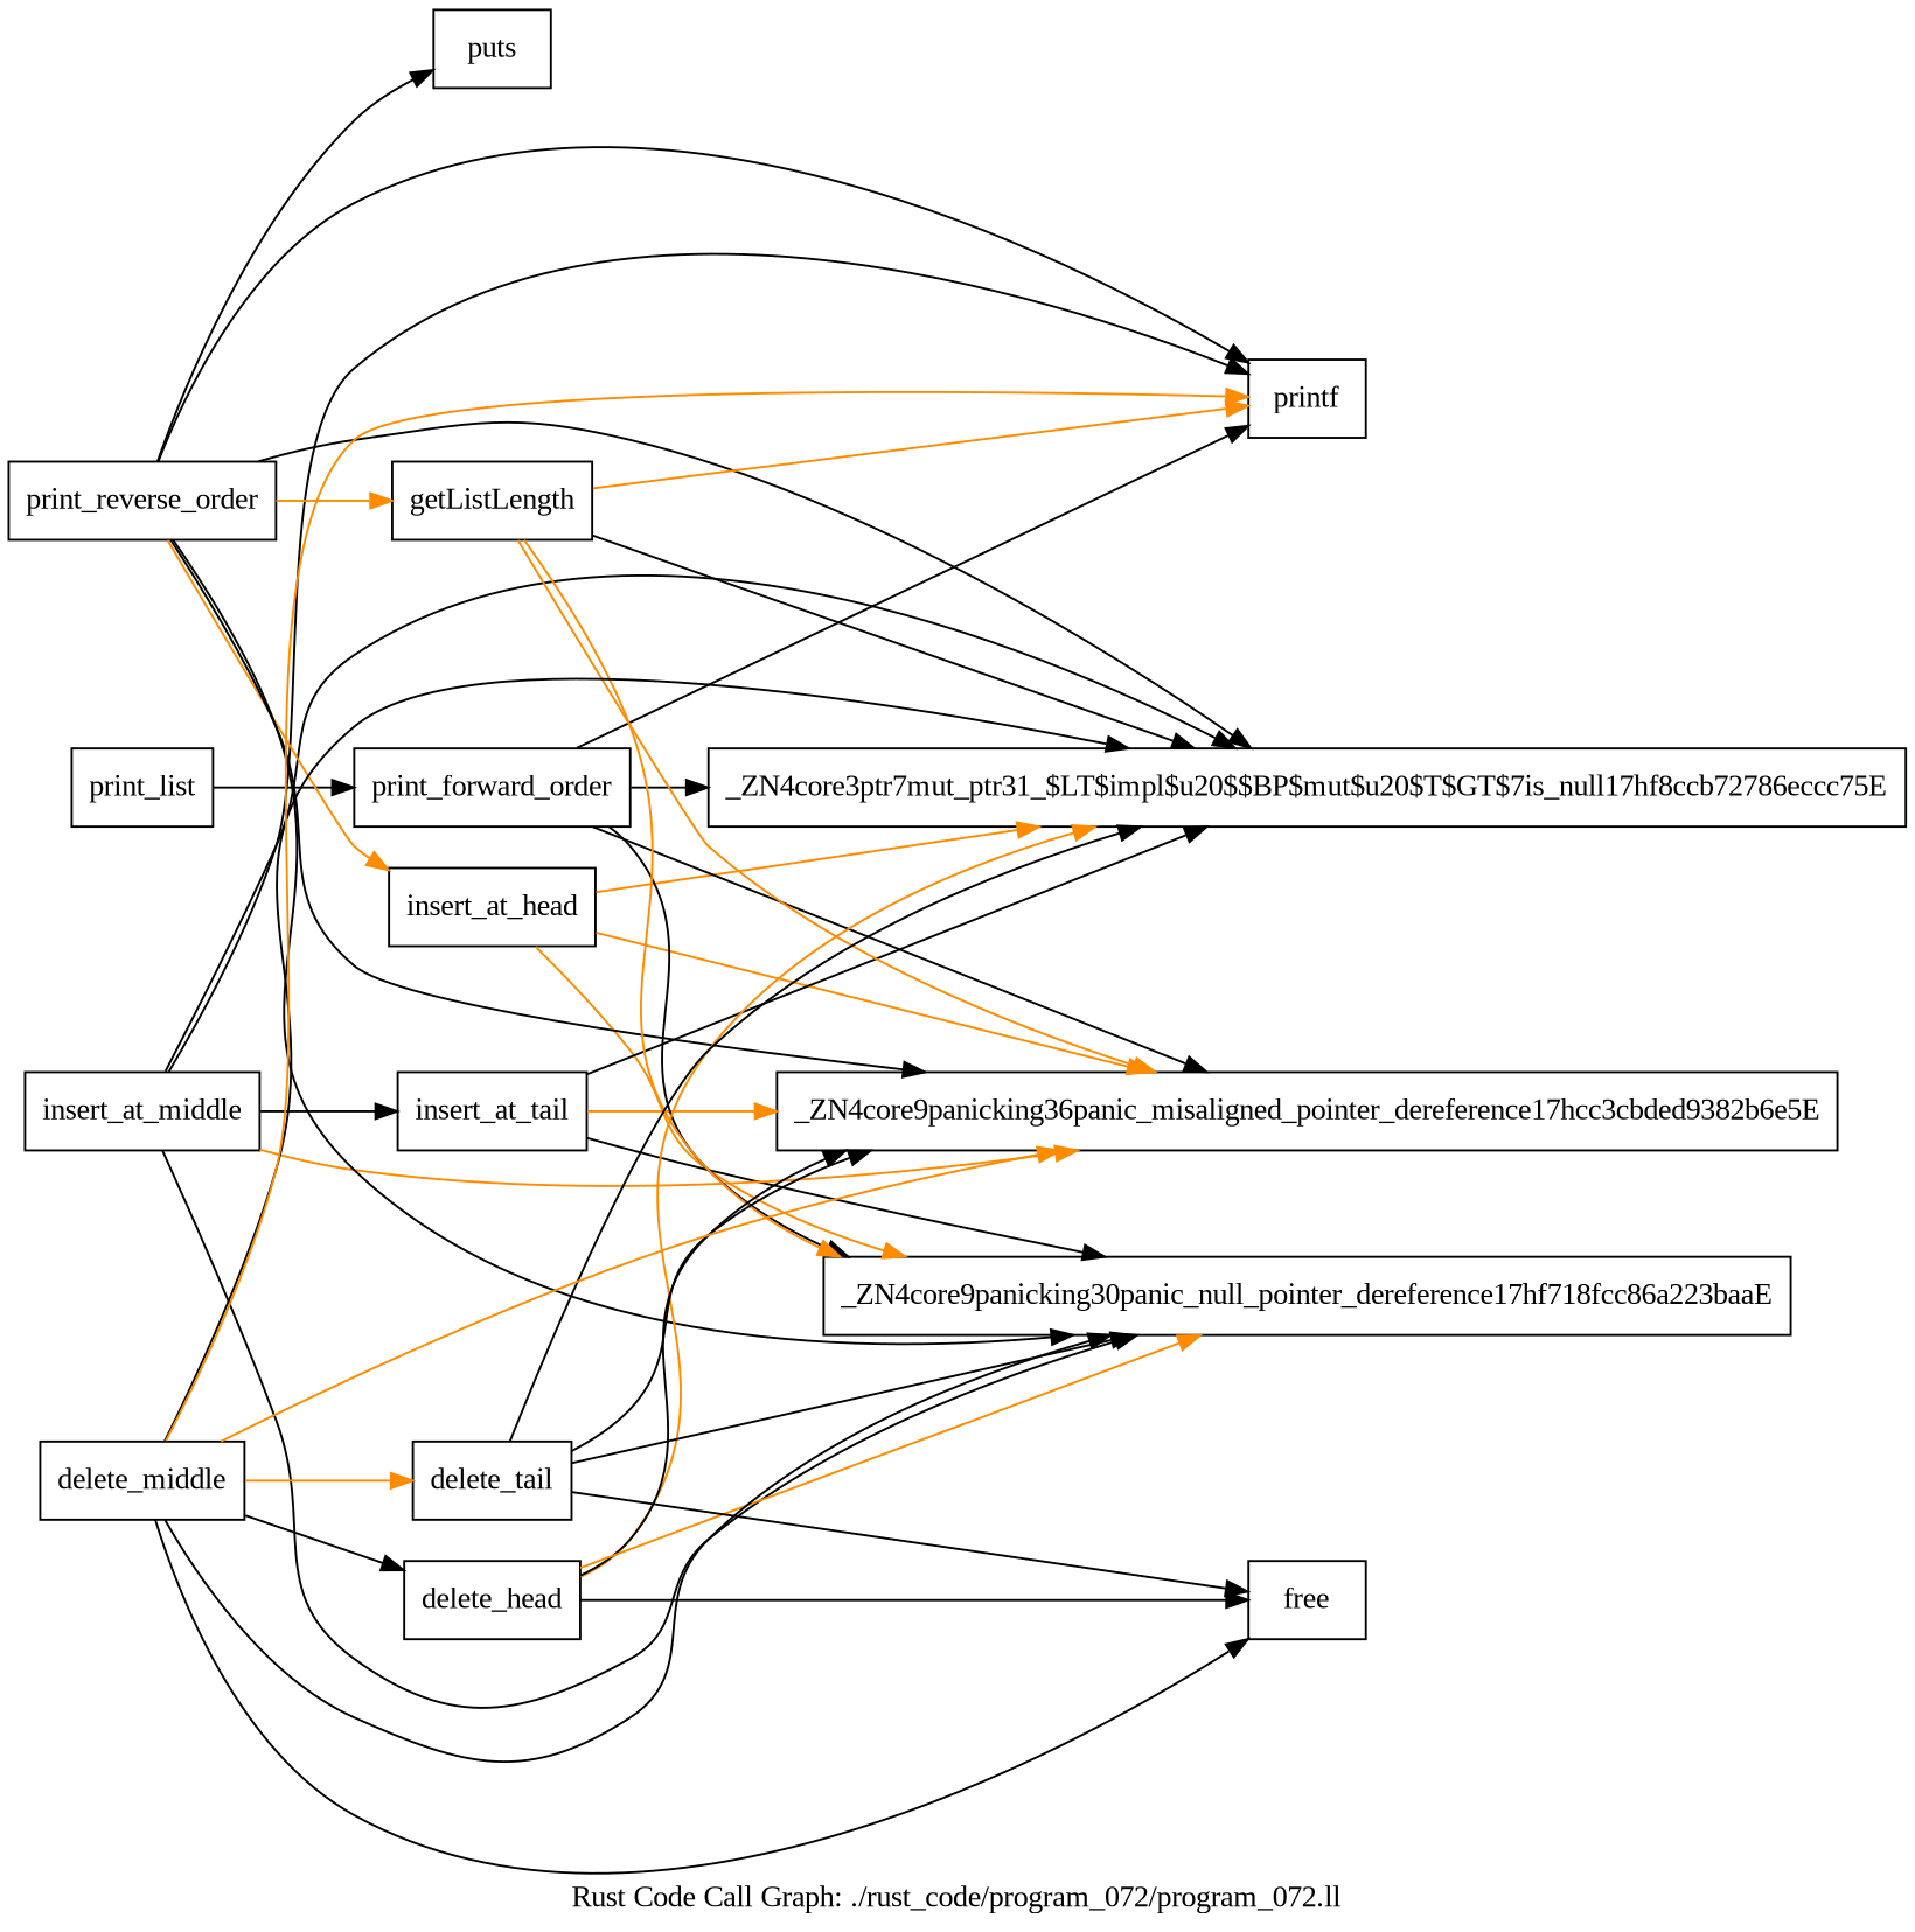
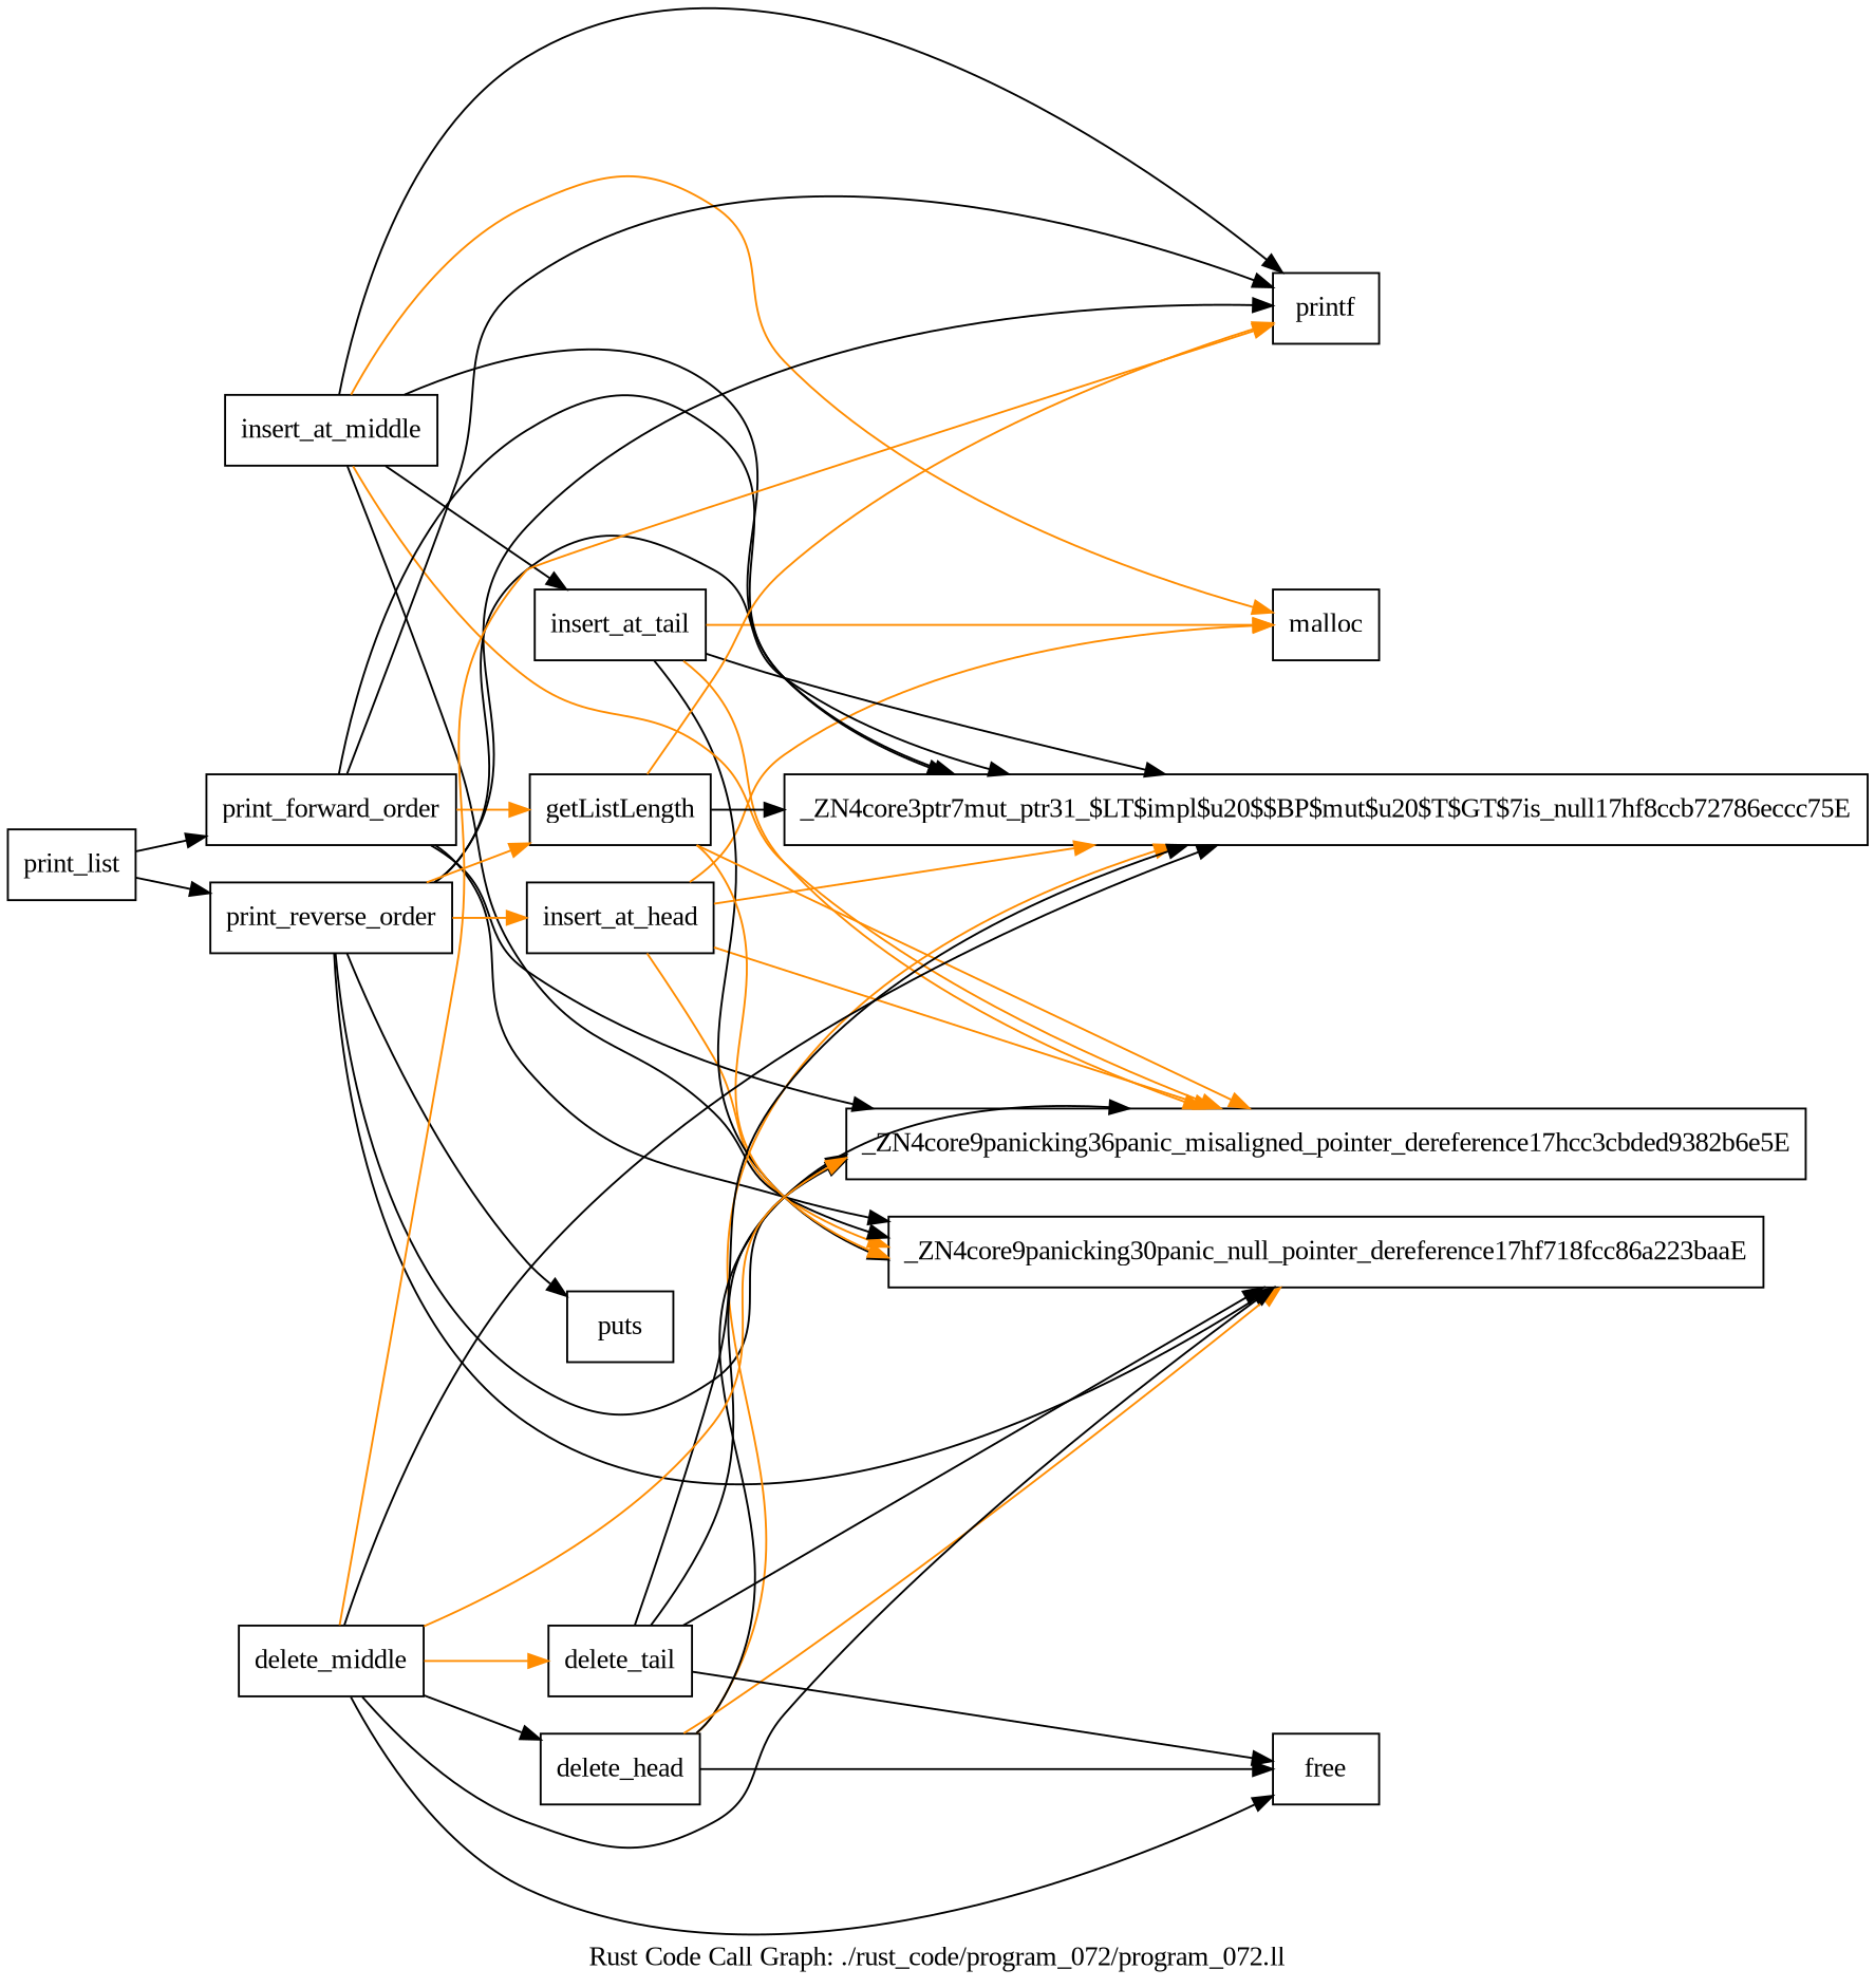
  digraph {
    fontname="Liberation Serif"
    label="Rust Code Call Graph: ./rust_code/program_072/program_072.ll"
    rankdir=LR
    node [fontname="Liberation Serif" shape=record]
    edge [color=black fontname="Liberation Serif"]
    n1 [label="{_ZN4core3ptr7mut_ptr31_$LT$impl$u20$$BP$mut$u20$T$GT$7is_null17hf8ccb72786eccc75E}"]
    n2 [label="{insert_at_head}"]
+   n3 [label="{malloc}"]
    n4 [label="{_ZN4core9panicking36panic_misaligned_pointer_dereference17hcc3cbded9382b6e5E}"]
    n5 [label="{_ZN4core9panicking30panic_null_pointer_dereference17hf718fcc86a223baaE}"]
    n6 [label="{insert_at_tail}"]
    n7 [label="{insert_at_middle}"]
    n8 [label="{printf}"]
    n9 [label="{print_list}"]
    n10 [label="{print_forward_order}"]
    n11 [label="{print_reverse_order}"]
    n12 [label="{getListLength}"]
    n13 [label="{puts}"]
    n14 [label="{delete_head}"]
    n15 [label="{free}"]
    n16 [label="{delete_tail}"]
    n17 [label="{delete_middle}"]
    n2 -> n1 [color=darkorange]
+   n2 -> n3 [color=darkorange]
    n2 -> n4 [color=darkorange]
    n2 -> n5 [color=darkorange]
    n6 -> n1
+   n6 -> n3 [color=darkorange]
    n6 -> n4 [color=darkorange]
    n6 -> n5
    n7 -> n1
+   n7 -> n3 [color=darkorange]
    n7 -> n4 [color=darkorange]
    n7 -> n5
    n7 -> n6
    n7 -> n8
    n9 -> n10
+   n9 -> n11
    n10 -> n1
    n10 -> n4
    n10 -> n5
    n10 -> n8
+   n10 -> n12 [color=darkorange]
    n11 -> n1
    n11 -> n2 [color=darkorange]
    n11 -> n4
    n11 -> n5
    n11 -> n8
    n11 -> n12 [color=darkorange]
    n11 -> n13
    n12 -> n1
    n12 -> n4 [color=darkorange]
    n12 -> n5 [color=darkorange]
    n12 -> n8 [color=darkorange]
    n14 -> n1 [color=darkorange]
    n14 -> n4
    n14 -> n5 [color=darkorange]
    n14 -> n15
    n16 -> n1
    n16 -> n4
    n16 -> n5
    n16 -> n15
    n17 -> n1
    n17 -> n4 [color=darkorange]
    n17 -> n5
    n17 -> n8 [color=darkorange]
    n17 -> n14
    n17 -> n15
    n17 -> n16 [color=darkorange]
  }
